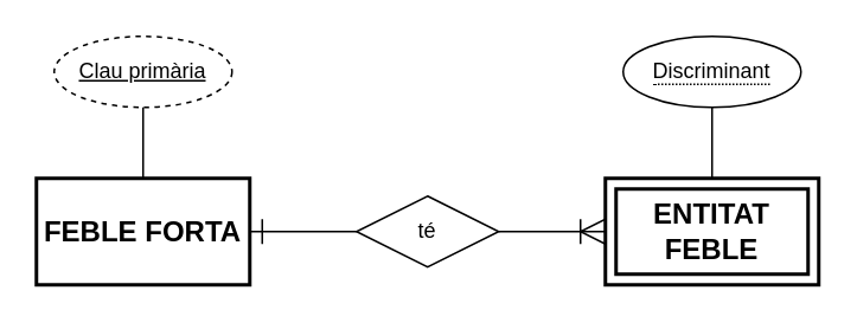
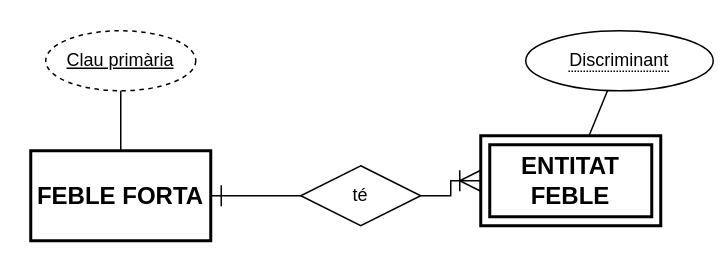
  <mxCell id="0" />
  <mxCell id="1" parent="0" />
- <mxCell id="2" value="&lt;b&gt;ENTITAT FEBLE&lt;/b&gt;" style="shape=ext;margin=3;double=1;whiteSpace=wrap;html=1;align=center;strokeWidth=2;fontSize=16;" vertex="1" parent="1"><mxGeometry x="340" y="100" width="120" height="60" as="geometry" /></mxCell>
+ <mxCell id="2" value="&lt;b&gt;ENTITAT FEBLE&lt;/b&gt;" style="shape=ext;margin=3;double=1;whiteSpace=wrap;html=1;align=center;strokeWidth=2;fontSize=16;" vertex="1" parent="1"><mxGeometry x="320" y="90" width="120" height="60" as="geometry" /></mxCell>
  <mxCell id="3" style="edgeStyle=orthogonalEdgeStyle;rounded=0;orthogonalLoop=1;jettySize=auto;html=1;endArrow=ERone;endFill=0;endSize=12;" edge="1" parent="1" source="4" target="10"><mxGeometry relative="1" as="geometry" /></mxCell>
  <mxCell id="4" value="té" style="shape=rhombus;perimeter=rhombusPerimeter;whiteSpace=wrap;html=1;align=center;" vertex="1" parent="1"><mxGeometry x="200" y="110" width="80" height="40" as="geometry" /></mxCell>
  <mxCell id="5" style="edgeStyle=orthogonalEdgeStyle;rounded=0;orthogonalLoop=1;jettySize=auto;html=1;endArrow=ERoneToMany;endFill=0;endSize=12;" edge="1" parent="1" source="4" target="2"><mxGeometry relative="1" as="geometry"><mxPoint x="280" y="-150" as="sourcePoint" /><mxPoint x="220" y="-150" as="targetPoint" /></mxGeometry></mxCell>
  <mxCell id="6" value="Clau primària" style="ellipse;whiteSpace=wrap;html=1;align=center;fontStyle=4;dashed=1;" vertex="1" parent="1"><mxGeometry x="30" y="20" width="100" height="40" as="geometry" /></mxCell>
  <mxCell id="7" style="rounded=0;orthogonalLoop=1;jettySize=auto;html=1;endArrow=none;endFill=0;endSize=12;" edge="1" parent="1" source="6" target="10"><mxGeometry relative="1" as="geometry"><mxPoint x="190" y="0" as="sourcePoint" /><mxPoint x="130" y="0" as="targetPoint" /></mxGeometry></mxCell>
  <mxCell id="8" style="rounded=0;orthogonalLoop=1;jettySize=auto;html=1;endArrow=none;endFill=0;endSize=12;" edge="1" parent="1" source="9" target="2"><mxGeometry relative="1" as="geometry"><mxPoint x="346.377" y="58.897" as="sourcePoint" /><mxPoint x="520" y="50" as="targetPoint" /></mxGeometry></mxCell>
- <mxCell id="9" value="&lt;span style=&quot;border-bottom: 1px dotted&quot;&gt;Discriminant&lt;/span&gt;" style="ellipse;whiteSpace=wrap;html=1;align=center;" vertex="1" parent="1"><mxGeometry x="350" y="20" width="100" height="40" as="geometry" /></mxCell>
+ <mxCell id="9" value="&lt;span style=&quot;border-bottom: 1px dotted&quot;&gt;Discriminant&lt;/span&gt;" style="ellipse;whiteSpace=wrap;html=1;align=center;" vertex="1" parent="1"><mxGeometry x="350" y="20" width="125" height="40" as="geometry" /></mxCell>
  <mxCell id="10" value="FEBLE FORTA" style="whiteSpace=wrap;html=1;align=center;fontStyle=1;fontSize=16;strokeWidth=2;" vertex="1" parent="1"><mxGeometry x="20" y="100" width="120" height="60" as="geometry" /></mxCell>
